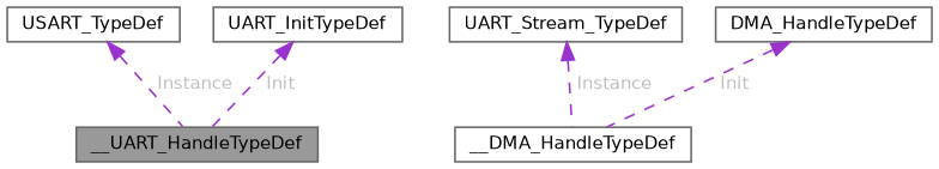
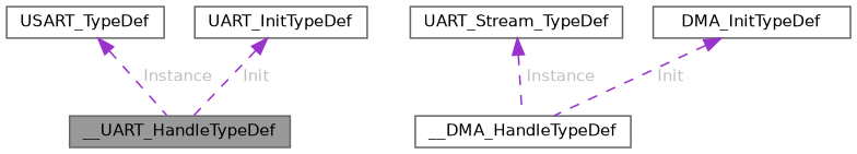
  digraph {
    node [color=gray40 fillcolor=white fontname=Helvetica fontsize=10 shape=box style=filled]
    edge [color=darkorchid3 dir=back fontcolor=grey fontname=Helvetica fontsize=10 labelfontname=Helvetica labelfontsize=10 style=dashed]
    n1 [fillcolor=grey60 fontcolor=black height=0.2 label=__UART_HandleTypeDef width=0.4]
    n2 [height=0.2 label=USART_TypeDef width=0.4]
    n3 [height=0.2 label=UART_InitTypeDef width=0.4]
    n4 [height=0.2 label=__DMA_HandleTypeDef width=0.4]
    n5 [height=0.2 label=UART_Stream_TypeDef width=0.4]
-   n6 [height=0.2 label=DMA_HandleTypeDef width=0.4]
+   n6 [height=0.2 label=DMA_InitTypeDef width=0.4]
    n2 -> n1 [label=" Instance"]
    n3 -> n1 [label=" Init"]
    n5 -> n4 [label=" Instance"]
    n6 -> n4 [label=" Init"]
  }
